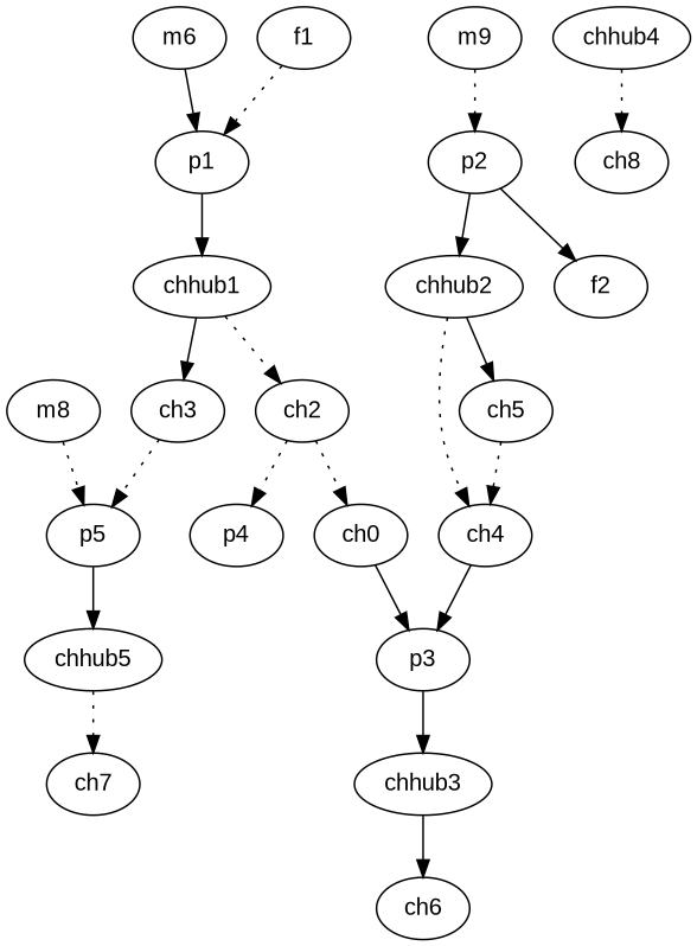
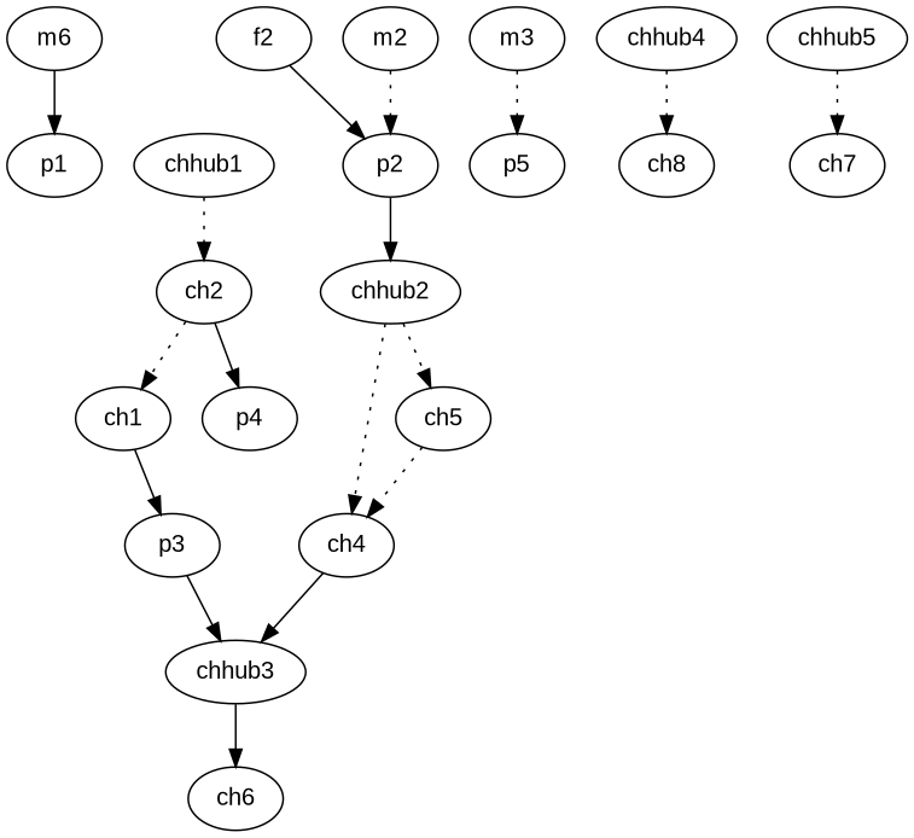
  digraph {
    fontname="Liberation Sans"
    node [fontname="Liberation Sans"]
    edge [fontname="Liberation Sans" style=solid]
-   f1
    p1
    chhub1
    ch2
-   ch3
-   ch1 [label=ch0]
+   ch1
    p3
    p4
    p5
    chhub3
    ch6
    n12 [label=m6]
    chhub4
    ch8
    chhub5
    ch7
-   m3 [label=m8]
+   m3
    f2
    p2
    chhub2
    ch4
    ch5
-   m2 [label=m9]
-   f1 -> p1 [style=dotted]
-   p1 -> chhub1
+   m2
    chhub1 -> ch2 [style=dotted]
-   chhub1 -> ch3
    ch2 -> ch1 [style=dotted]
-   ch2 -> p4 [style=dotted]
-   ch3 -> p5 [style=dotted]
+   ch2 -> p4
    ch1 -> p3
    p3 -> chhub3
-   p5 -> chhub5
    chhub3 -> ch6
    n12 -> p1
    chhub4 -> ch8 [style=dotted]
    chhub5 -> ch7 [style=dotted]
    m3 -> p5 [style=dotted]
-   p2 -> f2
+   f2 -> p2
    p2 -> chhub2
    chhub2 -> ch4 [style=dotted]
-   chhub2 -> ch5
-   ch4 -> p3
+   chhub2 -> ch5 [style=dotted]
+   ch4 -> chhub3
    ch5 -> ch4 [style=dotted]
    m2 -> p2 [style=dotted]
  }
